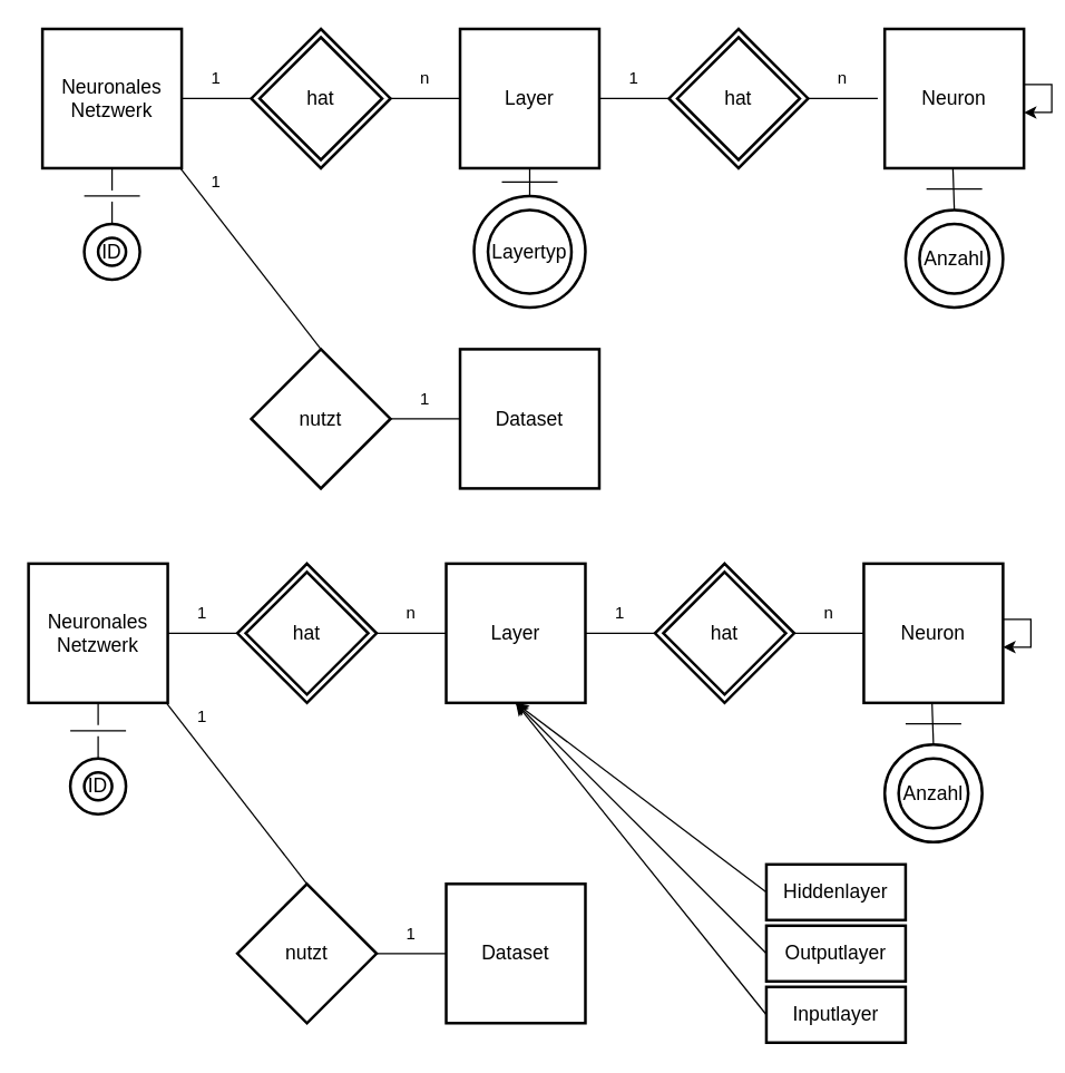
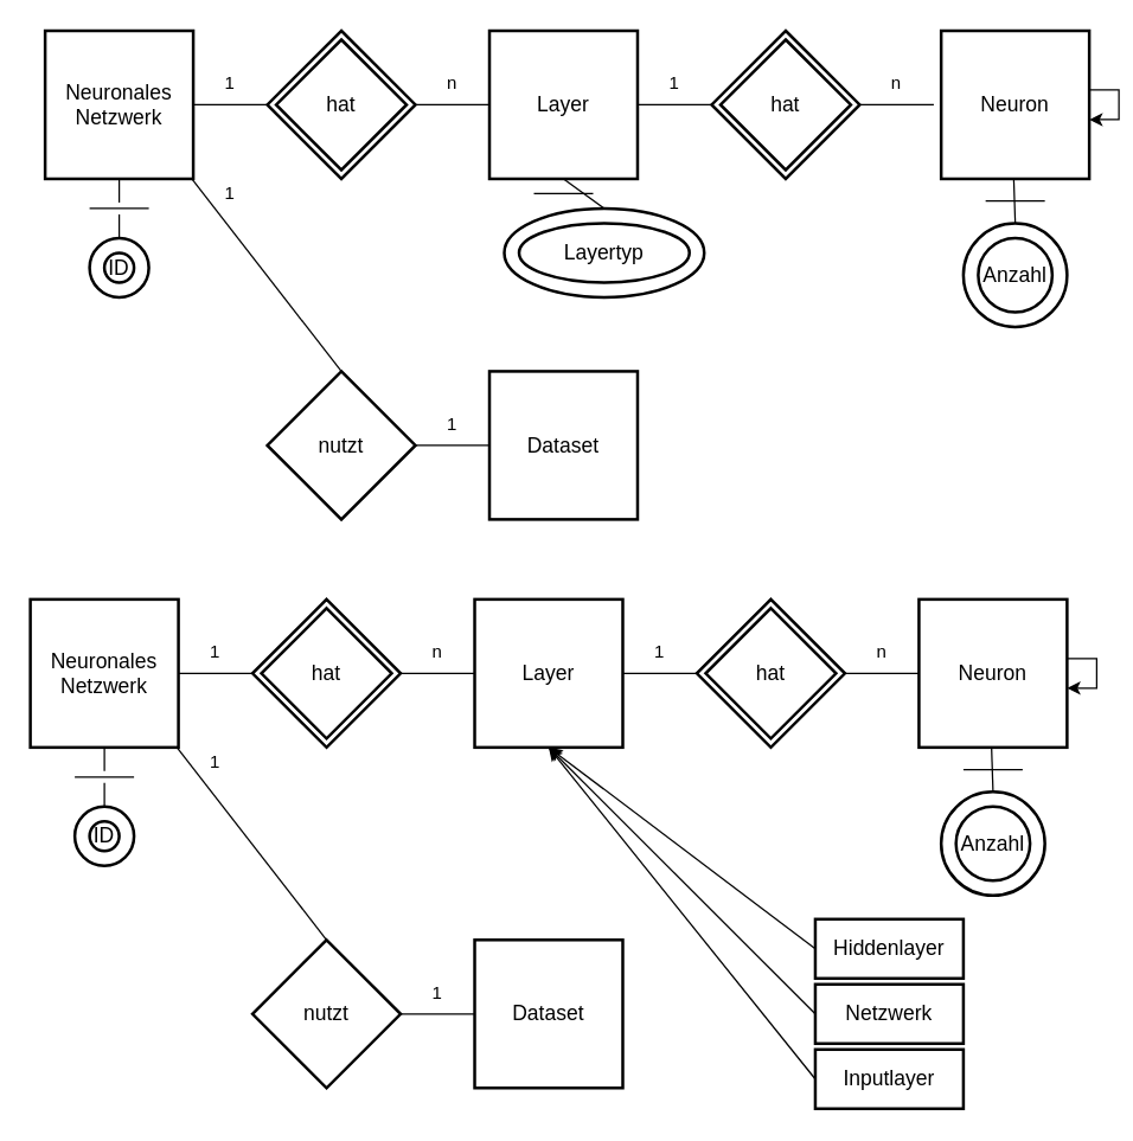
  <mxCell id="0" />
  <mxCell id="1" parent="0" />
  <mxCell id="2" value="Neuronales Netzwerk" style="strokeWidth=2;whiteSpace=wrap;html=1;align=center;fontSize=14;" vertex="1" parent="1"><mxGeometry x="30" y="20" width="100" height="100" as="geometry" /></mxCell>
  <mxCell id="3" value="Layer" style="strokeWidth=2;whiteSpace=wrap;html=1;align=center;fontSize=14;" vertex="1" parent="1"><mxGeometry x="330" y="20" width="100" height="100" as="geometry" /></mxCell>
  <mxCell id="4" value="ID" style="ellipse;shape=doubleEllipse;margin=10;strokeWidth=2;fontSize=14;whiteSpace=wrap;html=1;align=center;" vertex="1" parent="1"><mxGeometry x="60" y="160" width="40" height="40" as="geometry" /></mxCell>
  <mxCell id="5" value="" style="line;strokeWidth=1;fillColor=none;align=left;verticalAlign=middle;spacingTop=-1;spacingLeft=3;spacingRight=3;rotatable=0;labelPosition=right;points=[];portConstraint=eastwest;fontSize=12;" vertex="1" parent="1"><mxGeometry x="130" y="66" width="50" height="8" as="geometry" /></mxCell>
  <mxCell id="6" value="" style="line;strokeWidth=1;fillColor=none;align=left;verticalAlign=middle;spacingTop=-1;spacingLeft=3;spacingRight=3;rotatable=0;labelPosition=right;points=[];portConstraint=eastwest;fontSize=12;" vertex="1" parent="1"><mxGeometry x="280" y="66" width="50" height="8" as="geometry" /></mxCell>
  <mxCell id="7" value="" style="line;strokeWidth=1;fillColor=none;align=left;verticalAlign=middle;spacingTop=-1;spacingLeft=3;spacingRight=3;rotatable=0;labelPosition=right;points=[];portConstraint=eastwest;fontSize=12;" vertex="1" parent="1"><mxGeometry x="430" y="66" width="50" height="8" as="geometry" /></mxCell>
  <mxCell id="8" value="" style="line;strokeWidth=1;fillColor=none;align=left;verticalAlign=middle;spacingTop=-1;spacingLeft=3;spacingRight=3;rotatable=0;labelPosition=right;points=[];portConstraint=eastwest;fontSize=12;" vertex="1" parent="1"><mxGeometry x="580" y="66" width="50" height="8" as="geometry" /></mxCell>
  <mxCell id="9" value="" style="endArrow=none;html=1;entryX=0.5;entryY=1;entryDx=0;entryDy=0;exitX=0.5;exitY=0;exitDx=0;exitDy=0;" edge="1" parent="1" source="24" target="2"><mxGeometry width="50" height="50" relative="1" as="geometry"><mxPoint x="75" y="180" as="sourcePoint" /><mxPoint x="125" y="130" as="targetPoint" /></mxGeometry></mxCell>
  <mxCell id="10" value="hat" style="shape=rhombus;double=1;strokeWidth=2;fontSize=17;perimeter=rhombusPerimeter;whiteSpace=wrap;html=1;align=center;fontSize=14;" vertex="1" parent="1"><mxGeometry x="180" y="20" width="100" height="100" as="geometry" /></mxCell>
  <mxCell id="11" value="hat" style="shape=rhombus;double=1;strokeWidth=2;fontSize=17;perimeter=rhombusPerimeter;whiteSpace=wrap;html=1;align=center;fontSize=14;" vertex="1" parent="1"><mxGeometry x="480" y="20" width="100" height="100" as="geometry" /></mxCell>
- <mxCell id="12" value="Layertyp" style="ellipse;shape=doubleEllipse;margin=10;strokeWidth=2;fontSize=14;whiteSpace=wrap;html=1;align=center;" vertex="1" parent="1"><mxGeometry x="340" y="140" width="80" height="80" as="geometry" /></mxCell>
+ <mxCell id="12" value="Layertyp" style="ellipse;shape=doubleEllipse;margin=10;strokeWidth=2;fontSize=14;whiteSpace=wrap;html=1;align=center;" vertex="1" parent="1"><mxGeometry x="340" y="140" width="135" height="60" as="geometry" /></mxCell>
  <mxCell id="13" value="" style="endArrow=none;html=1;entryX=0.5;entryY=1;entryDx=0;entryDy=0;exitX=0.5;exitY=0;exitDx=0;exitDy=0;" edge="1" parent="1" source="12" target="3"><mxGeometry width="50" height="50" relative="1" as="geometry"><mxPoint x="379" y="160" as="sourcePoint" /><mxPoint x="379" y="120" as="targetPoint" /></mxGeometry></mxCell>
  <mxCell id="14" value="nutzt" style="shape=rhombus;strokeWidth=2;fontSize=17;perimeter=rhombusPerimeter;whiteSpace=wrap;html=1;align=center;fontSize=14;" vertex="1" parent="1"><mxGeometry x="180" y="250" width="100" height="100" as="geometry" /></mxCell>
  <mxCell id="15" value="Dataset" style="strokeWidth=2;whiteSpace=wrap;html=1;align=center;fontSize=14;" vertex="1" parent="1"><mxGeometry x="330" y="250" width="100" height="100" as="geometry" /></mxCell>
  <mxCell id="16" value="" style="line;strokeWidth=1;fillColor=none;align=left;verticalAlign=middle;spacingTop=-1;spacingLeft=3;spacingRight=3;rotatable=0;labelPosition=right;points=[];portConstraint=eastwest;fontSize=12;" vertex="1" parent="1"><mxGeometry x="280" y="296" width="50" height="8" as="geometry" /></mxCell>
  <mxCell id="17" value="" style="endArrow=none;html=1;exitX=0.5;exitY=0;exitDx=0;exitDy=0;" edge="1" parent="1" source="14"><mxGeometry width="50" height="50" relative="1" as="geometry"><mxPoint x="150" y="200" as="sourcePoint" /><mxPoint x="129" y="120" as="targetPoint" /></mxGeometry></mxCell>
  <mxCell id="18" value="1" style="text;html=1;strokeColor=none;fillColor=none;align=center;verticalAlign=middle;whiteSpace=wrap;rounded=0;" vertex="1" parent="1"><mxGeometry x="135" y="46" width="40" height="20" as="geometry" /></mxCell>
  <mxCell id="19" value="n" style="text;html=1;strokeColor=none;fillColor=none;align=center;verticalAlign=middle;whiteSpace=wrap;rounded=0;" vertex="1" parent="1"><mxGeometry x="285" y="46" width="40" height="20" as="geometry" /></mxCell>
  <mxCell id="20" value="1" style="text;html=1;strokeColor=none;fillColor=none;align=center;verticalAlign=middle;whiteSpace=wrap;rounded=0;" vertex="1" parent="1"><mxGeometry x="435" y="46" width="40" height="20" as="geometry" /></mxCell>
  <mxCell id="21" value="n" style="text;html=1;strokeColor=none;fillColor=none;align=center;verticalAlign=middle;whiteSpace=wrap;rounded=0;" vertex="1" parent="1"><mxGeometry x="585" y="46" width="40" height="20" as="geometry" /></mxCell>
  <mxCell id="22" value="1" style="text;html=1;strokeColor=none;fillColor=none;align=center;verticalAlign=middle;whiteSpace=wrap;rounded=0;" vertex="1" parent="1"><mxGeometry x="135" y="120" width="40" height="20" as="geometry" /></mxCell>
  <mxCell id="23" value="1" style="text;html=1;strokeColor=none;fillColor=none;align=center;verticalAlign=middle;whiteSpace=wrap;rounded=0;" vertex="1" parent="1"><mxGeometry x="285" y="276" width="40" height="20" as="geometry" /></mxCell>
  <mxCell id="24" value="" style="line;strokeWidth=1;fillColor=none;align=left;verticalAlign=middle;spacingTop=-1;spacingLeft=3;spacingRight=3;rotatable=0;labelPosition=right;points=[];portConstraint=eastwest;fontSize=12;" vertex="1" parent="1"><mxGeometry x="60" y="136" width="40" height="8" as="geometry" /></mxCell>
  <mxCell id="25" value="" style="endArrow=none;html=1;entryX=0.5;entryY=1;entryDx=0;entryDy=0;exitX=0.5;exitY=0;exitDx=0;exitDy=0;" edge="1" parent="1" source="4" target="24"><mxGeometry width="50" height="50" relative="1" as="geometry"><mxPoint x="80" y="160" as="sourcePoint" /><mxPoint x="80" y="120" as="targetPoint" /></mxGeometry></mxCell>
  <mxCell id="26" value="" style="line;strokeWidth=1;fillColor=none;align=left;verticalAlign=middle;spacingTop=-1;spacingLeft=3;spacingRight=3;rotatable=0;labelPosition=right;points=[];portConstraint=eastwest;fontSize=12;" vertex="1" parent="1"><mxGeometry x="360" y="126" width="40" height="8" as="geometry" /></mxCell>
  <mxCell id="27" value="Neuronales Netzwerk" style="strokeWidth=2;whiteSpace=wrap;html=1;align=center;fontSize=14;" vertex="1" parent="1"><mxGeometry x="20" y="404" width="100" height="100" as="geometry" /></mxCell>
  <mxCell id="28" value="Layer" style="strokeWidth=2;whiteSpace=wrap;html=1;align=center;fontSize=14;" vertex="1" parent="1"><mxGeometry x="320" y="404" width="100" height="100" as="geometry" /></mxCell>
  <mxCell id="29" value="Neuron" style="strokeWidth=2;whiteSpace=wrap;html=1;align=center;fontSize=14;" vertex="1" parent="1"><mxGeometry x="620" y="404" width="100" height="100" as="geometry" /></mxCell>
  <mxCell id="30" value="ID" style="ellipse;shape=doubleEllipse;margin=10;strokeWidth=2;fontSize=14;whiteSpace=wrap;html=1;align=center;" vertex="1" parent="1"><mxGeometry x="50" y="544" width="40" height="40" as="geometry" /></mxCell>
  <mxCell id="31" value="" style="line;strokeWidth=1;fillColor=none;align=left;verticalAlign=middle;spacingTop=-1;spacingLeft=3;spacingRight=3;rotatable=0;labelPosition=right;points=[];portConstraint=eastwest;fontSize=12;" vertex="1" parent="1"><mxGeometry x="120" y="450" width="50" height="8" as="geometry" /></mxCell>
  <mxCell id="32" value="" style="line;strokeWidth=1;fillColor=none;align=left;verticalAlign=middle;spacingTop=-1;spacingLeft=3;spacingRight=3;rotatable=0;labelPosition=right;points=[];portConstraint=eastwest;fontSize=12;" vertex="1" parent="1"><mxGeometry x="270" y="450" width="50" height="8" as="geometry" /></mxCell>
  <mxCell id="33" value="" style="line;strokeWidth=1;fillColor=none;align=left;verticalAlign=middle;spacingTop=-1;spacingLeft=3;spacingRight=3;rotatable=0;labelPosition=right;points=[];portConstraint=eastwest;fontSize=12;" vertex="1" parent="1"><mxGeometry x="420" y="450" width="50" height="8" as="geometry" /></mxCell>
  <mxCell id="34" value="" style="line;strokeWidth=1;fillColor=none;align=left;verticalAlign=middle;spacingTop=-1;spacingLeft=3;spacingRight=3;rotatable=0;labelPosition=right;points=[];portConstraint=eastwest;fontSize=12;" vertex="1" parent="1"><mxGeometry x="570" y="450" width="50" height="8" as="geometry" /></mxCell>
  <mxCell id="35" value="" style="endArrow=none;html=1;entryX=0.5;entryY=1;entryDx=0;entryDy=0;exitX=0.5;exitY=0;exitDx=0;exitDy=0;" edge="1" parent="1" source="50" target="27"><mxGeometry width="50" height="50" relative="1" as="geometry"><mxPoint x="65" y="564" as="sourcePoint" /><mxPoint x="115" y="514" as="targetPoint" /></mxGeometry></mxCell>
  <mxCell id="36" value="hat" style="shape=rhombus;double=1;strokeWidth=2;fontSize=17;perimeter=rhombusPerimeter;whiteSpace=wrap;html=1;align=center;fontSize=14;" vertex="1" parent="1"><mxGeometry x="170" y="404" width="100" height="100" as="geometry" /></mxCell>
  <mxCell id="37" value="hat" style="shape=rhombus;double=1;strokeWidth=2;fontSize=17;perimeter=rhombusPerimeter;whiteSpace=wrap;html=1;align=center;fontSize=14;" vertex="1" parent="1"><mxGeometry x="470" y="404" width="100" height="100" as="geometry" /></mxCell>
  <mxCell id="38" value="Anzahl" style="ellipse;shape=doubleEllipse;margin=10;strokeWidth=2;fontSize=14;whiteSpace=wrap;html=1;align=center;" vertex="1" parent="1"><mxGeometry x="635" y="534" width="70" height="70" as="geometry" /></mxCell>
  <mxCell id="39" value="" style="endArrow=none;html=1;entryX=0.5;entryY=1;entryDx=0;entryDy=0;exitX=0.5;exitY=0;exitDx=0;exitDy=0;" edge="1" parent="1" source="38"><mxGeometry width="50" height="50" relative="1" as="geometry"><mxPoint x="669" y="524" as="sourcePoint" /><mxPoint x="669" y="504" as="targetPoint" /></mxGeometry></mxCell>
  <mxCell id="40" value="nutzt" style="shape=rhombus;strokeWidth=2;fontSize=17;perimeter=rhombusPerimeter;whiteSpace=wrap;html=1;align=center;fontSize=14;" vertex="1" parent="1"><mxGeometry x="170" y="634" width="100" height="100" as="geometry" /></mxCell>
  <mxCell id="41" value="Dataset" style="strokeWidth=2;whiteSpace=wrap;html=1;align=center;fontSize=14;" vertex="1" parent="1"><mxGeometry x="320" y="634" width="100" height="100" as="geometry" /></mxCell>
  <mxCell id="42" value="" style="line;strokeWidth=1;fillColor=none;align=left;verticalAlign=middle;spacingTop=-1;spacingLeft=3;spacingRight=3;rotatable=0;labelPosition=right;points=[];portConstraint=eastwest;fontSize=12;" vertex="1" parent="1"><mxGeometry x="270" y="680" width="50" height="8" as="geometry" /></mxCell>
  <mxCell id="43" value="" style="endArrow=none;html=1;exitX=0.5;exitY=0;exitDx=0;exitDy=0;" edge="1" parent="1" source="40"><mxGeometry width="50" height="50" relative="1" as="geometry"><mxPoint x="140" y="584" as="sourcePoint" /><mxPoint x="119" y="504" as="targetPoint" /></mxGeometry></mxCell>
  <mxCell id="44" value="1" style="text;html=1;strokeColor=none;fillColor=none;align=center;verticalAlign=middle;whiteSpace=wrap;rounded=0;" vertex="1" parent="1"><mxGeometry x="125" y="430" width="40" height="20" as="geometry" /></mxCell>
  <mxCell id="45" value="n" style="text;html=1;strokeColor=none;fillColor=none;align=center;verticalAlign=middle;whiteSpace=wrap;rounded=0;" vertex="1" parent="1"><mxGeometry x="275" y="430" width="40" height="20" as="geometry" /></mxCell>
  <mxCell id="46" value="1" style="text;html=1;strokeColor=none;fillColor=none;align=center;verticalAlign=middle;whiteSpace=wrap;rounded=0;" vertex="1" parent="1"><mxGeometry x="425" y="430" width="40" height="20" as="geometry" /></mxCell>
  <mxCell id="47" value="n" style="text;html=1;strokeColor=none;fillColor=none;align=center;verticalAlign=middle;whiteSpace=wrap;rounded=0;" vertex="1" parent="1"><mxGeometry x="575" y="430" width="40" height="20" as="geometry" /></mxCell>
  <mxCell id="48" value="1" style="text;html=1;strokeColor=none;fillColor=none;align=center;verticalAlign=middle;whiteSpace=wrap;rounded=0;" vertex="1" parent="1"><mxGeometry x="125" y="504" width="40" height="20" as="geometry" /></mxCell>
  <mxCell id="49" value="1" style="text;html=1;strokeColor=none;fillColor=none;align=center;verticalAlign=middle;whiteSpace=wrap;rounded=0;" vertex="1" parent="1"><mxGeometry x="275" y="660" width="40" height="20" as="geometry" /></mxCell>
  <mxCell id="50" value="" style="line;strokeWidth=1;fillColor=none;align=left;verticalAlign=middle;spacingTop=-1;spacingLeft=3;spacingRight=3;rotatable=0;labelPosition=right;points=[];portConstraint=eastwest;fontSize=12;" vertex="1" parent="1"><mxGeometry x="50" y="520" width="40" height="8" as="geometry" /></mxCell>
  <mxCell id="51" value="" style="endArrow=none;html=1;entryX=0.5;entryY=1;entryDx=0;entryDy=0;exitX=0.5;exitY=0;exitDx=0;exitDy=0;" edge="1" parent="1" source="30" target="50"><mxGeometry width="50" height="50" relative="1" as="geometry"><mxPoint x="70" y="544" as="sourcePoint" /><mxPoint x="70" y="504" as="targetPoint" /></mxGeometry></mxCell>
  <mxCell id="52" value="" style="line;strokeWidth=1;fillColor=none;align=left;verticalAlign=middle;spacingTop=-1;spacingLeft=3;spacingRight=3;rotatable=0;labelPosition=right;points=[];portConstraint=eastwest;fontSize=12;" vertex="1" parent="1"><mxGeometry x="650" y="515" width="40" height="8" as="geometry" /></mxCell>
  <mxCell id="53" value="" style="endArrow=classic;html=1;entryX=0.5;entryY=1;entryDx=0;entryDy=0;" edge="1" parent="1" target="28"><mxGeometry width="50" height="50" relative="1" as="geometry"><mxPoint x="550" y="640" as="sourcePoint" /><mxPoint x="400" y="510" as="targetPoint" /></mxGeometry></mxCell>
  <mxCell id="54" value="Hiddenlayer" style="strokeWidth=2;whiteSpace=wrap;html=1;align=center;fontSize=14;" vertex="1" parent="1"><mxGeometry x="550" y="620" width="100" height="40" as="geometry" /></mxCell>
- <mxCell id="55" value="Outputlayer" style="strokeWidth=2;whiteSpace=wrap;html=1;align=center;fontSize=14;" vertex="1" parent="1"><mxGeometry x="550" y="664" width="100" height="40" as="geometry" /></mxCell>
+ <mxCell id="55" value="Netzwerk" style="strokeWidth=2;whiteSpace=wrap;html=1;align=center;fontSize=14;" vertex="1" parent="1"><mxGeometry x="550" y="664" width="100" height="40" as="geometry" /></mxCell>
  <mxCell id="56" value="" style="endArrow=classic;html=1;exitX=0;exitY=0.5;exitDx=0;exitDy=0;entryX=0.5;entryY=1;entryDx=0;entryDy=0;" edge="1" parent="1" source="55" target="28"><mxGeometry width="50" height="50" relative="1" as="geometry"><mxPoint x="460" y="680" as="sourcePoint" /><mxPoint x="370" y="510" as="targetPoint" /></mxGeometry></mxCell>
  <mxCell id="57" value="Inputlayer" style="strokeWidth=2;whiteSpace=wrap;html=1;align=center;fontSize=14;" vertex="1" parent="1"><mxGeometry x="550" y="708" width="100" height="40" as="geometry" /></mxCell>
  <mxCell id="58" value="" style="endArrow=classic;html=1;exitX=0;exitY=0.5;exitDx=0;exitDy=0;entryX=0.5;entryY=1;entryDx=0;entryDy=0;" edge="1" parent="1" source="57" target="28"><mxGeometry width="50" height="50" relative="1" as="geometry"><mxPoint x="20" y="820" as="sourcePoint" /><mxPoint x="70" y="770" as="targetPoint" /></mxGeometry></mxCell>
  <mxCell id="59" style="edgeStyle=orthogonalEdgeStyle;rounded=0;orthogonalLoop=1;jettySize=auto;html=1;" edge="1" parent="1" source="29" target="29"><mxGeometry relative="1" as="geometry" /></mxCell>
  <mxCell id="60" value="Neuron" style="strokeWidth=2;whiteSpace=wrap;html=1;align=center;fontSize=14;" vertex="1" parent="1"><mxGeometry x="635" y="20" width="100" height="100" as="geometry" /></mxCell>
  <mxCell id="61" value="Anzahl" style="ellipse;shape=doubleEllipse;margin=10;strokeWidth=2;fontSize=14;whiteSpace=wrap;html=1;align=center;" vertex="1" parent="1"><mxGeometry x="650" y="150" width="70" height="70" as="geometry" /></mxCell>
  <mxCell id="62" value="" style="endArrow=none;html=1;entryX=0.5;entryY=1;entryDx=0;entryDy=0;exitX=0.5;exitY=0;exitDx=0;exitDy=0;" edge="1" parent="1" source="61"><mxGeometry width="50" height="50" relative="1" as="geometry"><mxPoint x="684" y="140" as="sourcePoint" /><mxPoint x="684" y="120" as="targetPoint" /></mxGeometry></mxCell>
  <mxCell id="63" value="" style="line;strokeWidth=1;fillColor=none;align=left;verticalAlign=middle;spacingTop=-1;spacingLeft=3;spacingRight=3;rotatable=0;labelPosition=right;points=[];portConstraint=eastwest;fontSize=12;" vertex="1" parent="1"><mxGeometry x="665" y="131" width="40" height="8" as="geometry" /></mxCell>
  <mxCell id="64" style="edgeStyle=orthogonalEdgeStyle;rounded=0;orthogonalLoop=1;jettySize=auto;html=1;" edge="1" parent="1" source="60" target="60"><mxGeometry relative="1" as="geometry" /></mxCell>
